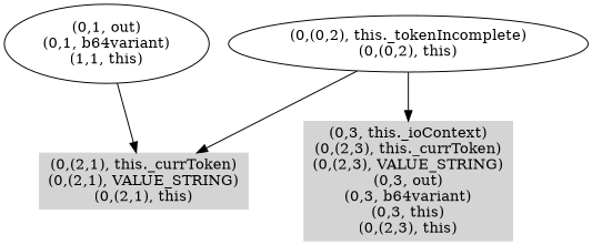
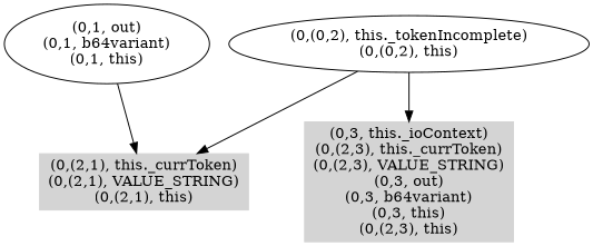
  digraph {
    n1 [color=".0 .0 .83" label="(0,(2,1), this._currToken)\n(0,(2,1), VALUE_STRING)\n(0,(2,1), this)" shape=box style=filled]
    n2 [color=".0 .0 .83" label="(0,3, this._ioContext)\n(0,(2,3), this._currToken)\n(0,(2,3), VALUE_STRING)\n(0,3, out)\n(0,3, b64variant)\n(0,3, this)\n(0,(2,3), this)" shape=box style=filled]
    n3 [label="(0,(0,2), this._tokenIncomplete)\n(0,(0,2), this)"]
-   n4 [label="(0,1, out)\n(0,1, b64variant)\n(1,1, this)"]
+   n4 [label="(0,1, out)\n(0,1, b64variant)\n(0,1, this)"]
    n3 -> n1
    n3 -> n2
    n4 -> n1
  }
